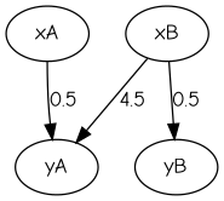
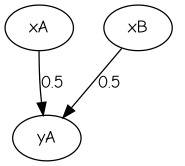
  digraph {
    fontname="Comic Neue"
    node [fontname="Comic Neue"]
    edge [fontname="Comic Neue"]
    xA
    yA
    xB
-   yB
    xA -> yA [label=0.5]
-   xB -> yA [label=4.5]
-   xB -> yB [label=0.5]
+   xB -> yA [label=0.5]
  }
